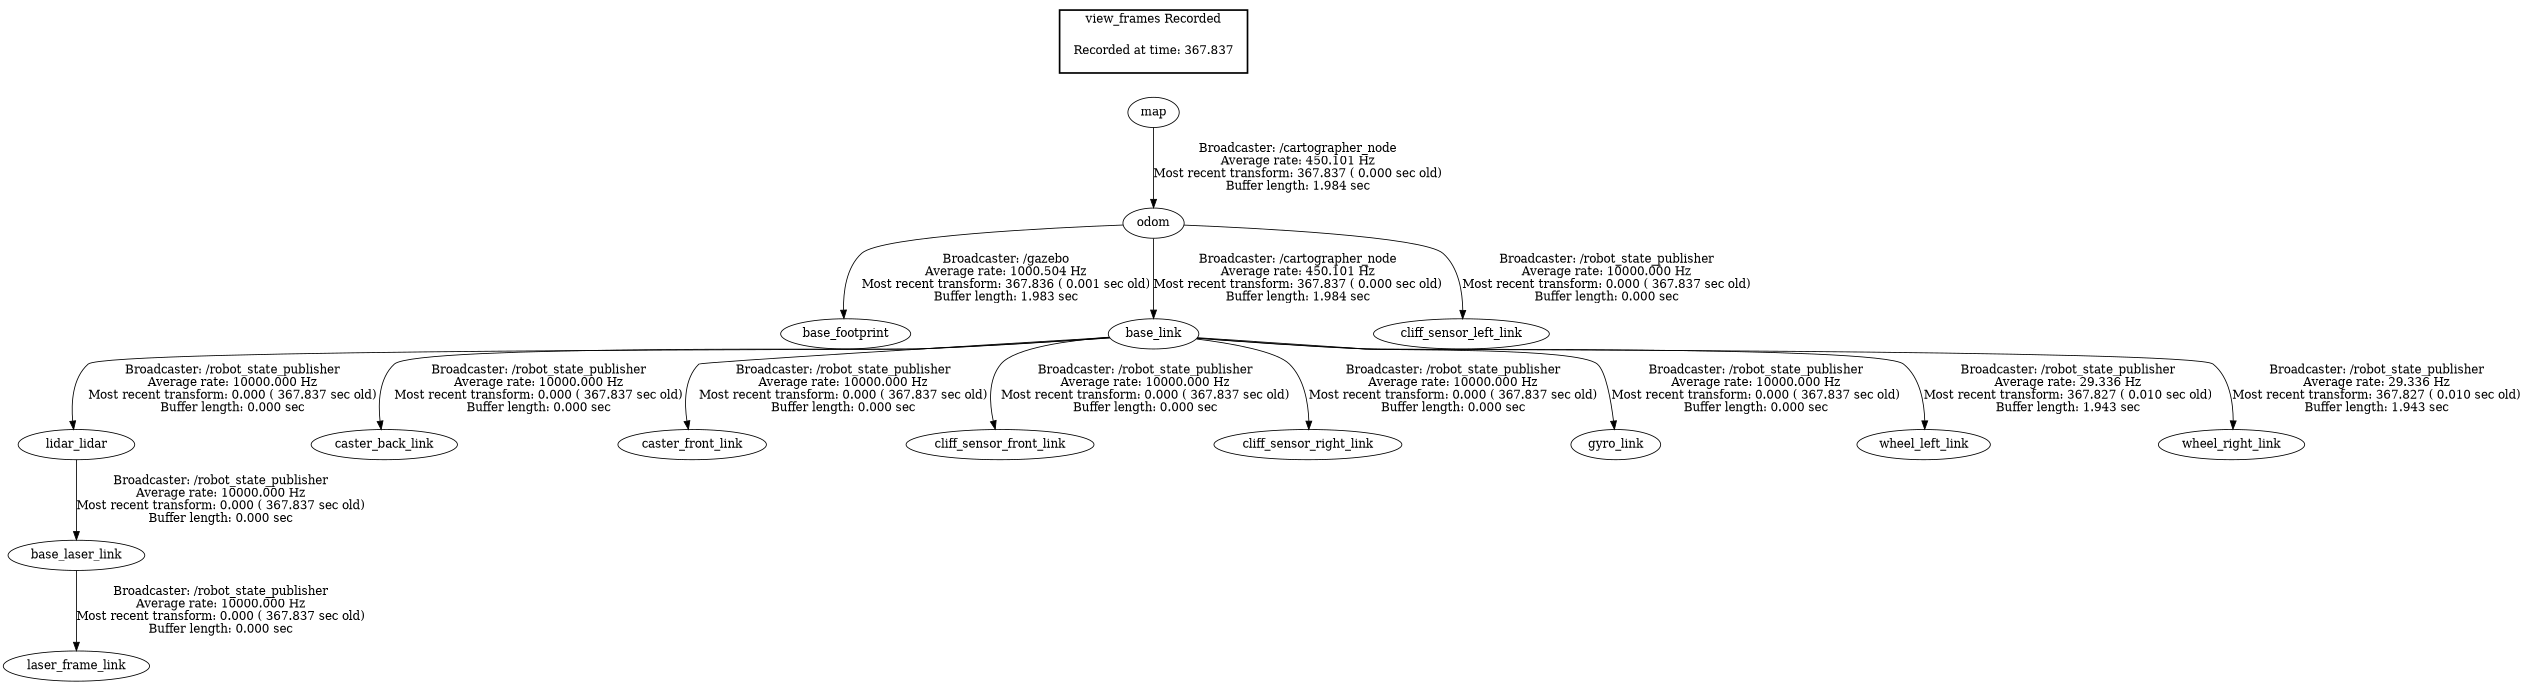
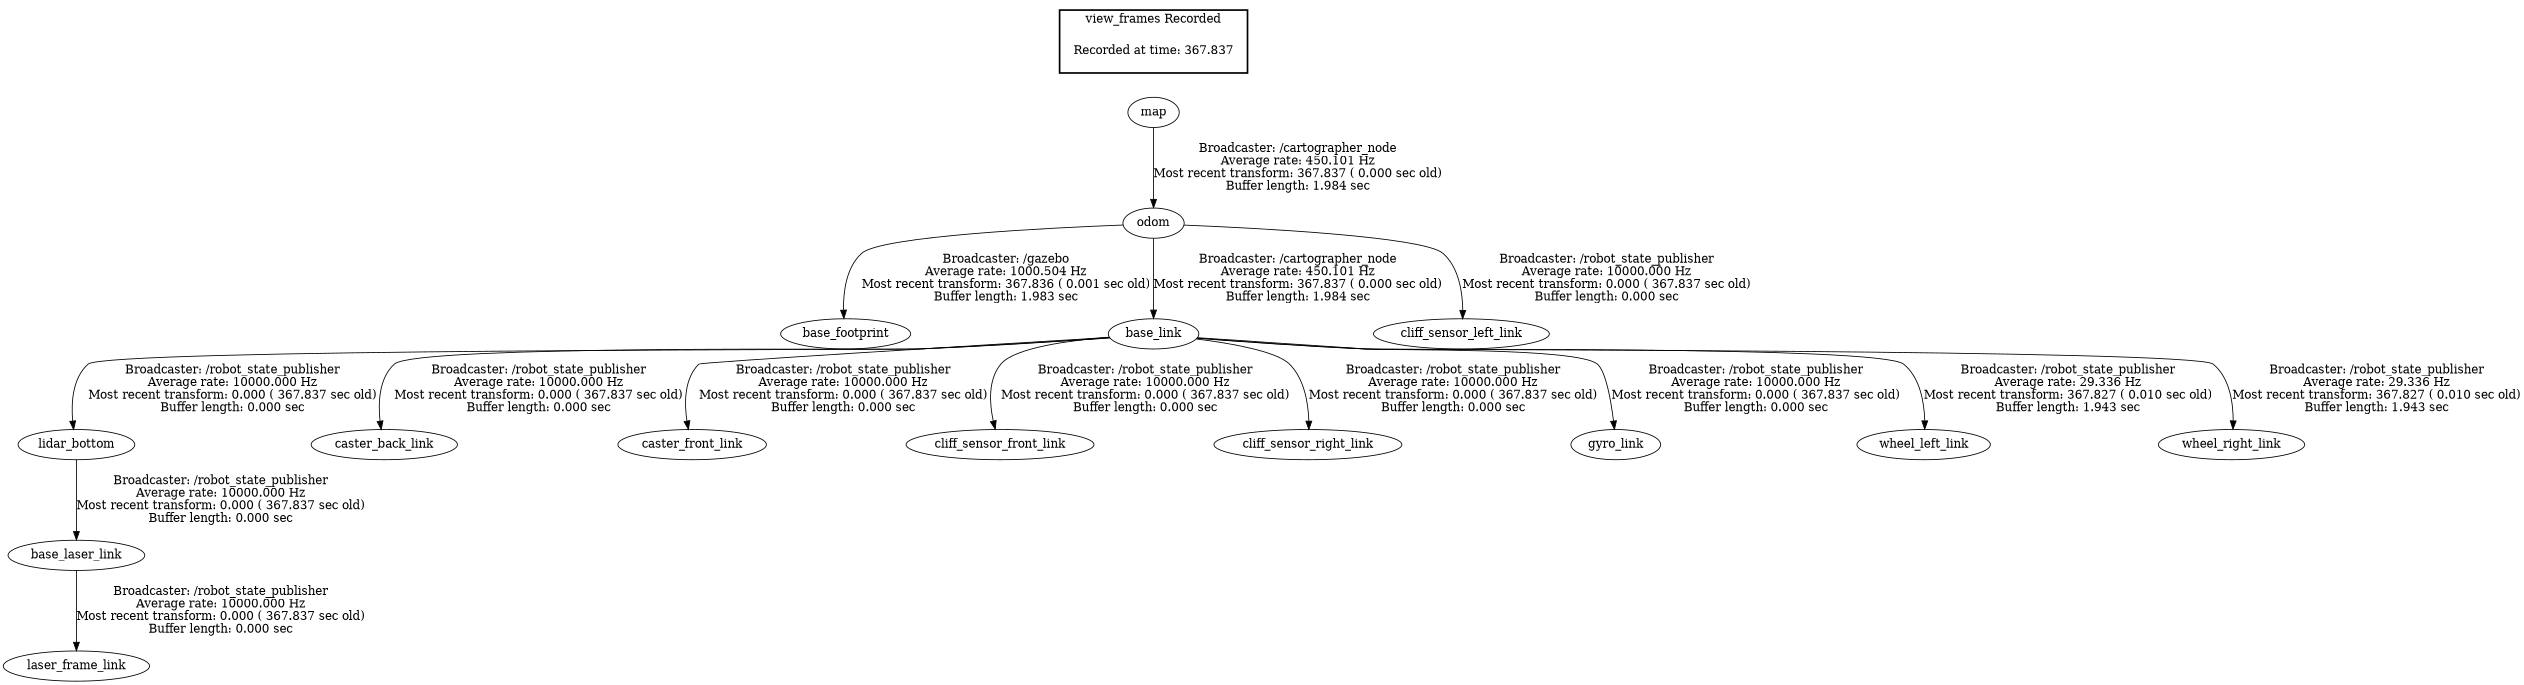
  digraph {
    "Recorded at time: 367.837" [shape=plaintext]
    map
    odom
    base_footprint
    base_link
    cliff_sensor_left_link
-   lidar_bottom [label=lidar_lidar]
+   lidar_bottom
    caster_back_link
    caster_front_link
    cliff_sensor_front_link
    cliff_sensor_right_link
    gyro_link
    wheel_left_link
    wheel_right_link
    base_laser_link
    laser_frame_link
    subgraph cluster_1 {
      color=black
      label="view_frames Recorded"
      style=bold
      "Recorded at time: 367.837"
    }
    "Recorded at time: 367.837" -> map [style=invis]
    map -> odom [label="Broadcaster: /cartographer_node\nAverage rate: 450.101 Hz\nMost recent transform: 367.837 ( 0.000 sec old)\nBuffer length: 1.984 sec\n"]
    odom -> base_footprint [label="Broadcaster: /gazebo\nAverage rate: 1000.504 Hz\nMost recent transform: 367.836 ( 0.001 sec old)\nBuffer length: 1.983 sec\n"]
    odom -> base_link [label="Broadcaster: /cartographer_node\nAverage rate: 450.101 Hz\nMost recent transform: 367.837 ( 0.000 sec old)\nBuffer length: 1.984 sec\n"]
    odom -> cliff_sensor_left_link [label="Broadcaster: /robot_state_publisher\nAverage rate: 10000.000 Hz\nMost recent transform: 0.000 ( 367.837 sec old)\nBuffer length: 0.000 sec\n"]
    base_link -> lidar_bottom [label="Broadcaster: /robot_state_publisher\nAverage rate: 10000.000 Hz\nMost recent transform: 0.000 ( 367.837 sec old)\nBuffer length: 0.000 sec\n"]
    base_link -> caster_back_link [label="Broadcaster: /robot_state_publisher\nAverage rate: 10000.000 Hz\nMost recent transform: 0.000 ( 367.837 sec old)\nBuffer length: 0.000 sec\n"]
    base_link -> caster_front_link [label="Broadcaster: /robot_state_publisher\nAverage rate: 10000.000 Hz\nMost recent transform: 0.000 ( 367.837 sec old)\nBuffer length: 0.000 sec\n"]
    base_link -> cliff_sensor_front_link [label="Broadcaster: /robot_state_publisher\nAverage rate: 10000.000 Hz\nMost recent transform: 0.000 ( 367.837 sec old)\nBuffer length: 0.000 sec\n"]
    base_link -> cliff_sensor_right_link [label="Broadcaster: /robot_state_publisher\nAverage rate: 10000.000 Hz\nMost recent transform: 0.000 ( 367.837 sec old)\nBuffer length: 0.000 sec\n"]
    base_link -> gyro_link [label="Broadcaster: /robot_state_publisher\nAverage rate: 10000.000 Hz\nMost recent transform: 0.000 ( 367.837 sec old)\nBuffer length: 0.000 sec\n"]
    base_link -> wheel_left_link [label="Broadcaster: /robot_state_publisher\nAverage rate: 29.336 Hz\nMost recent transform: 367.827 ( 0.010 sec old)\nBuffer length: 1.943 sec\n"]
    base_link -> wheel_right_link [label="Broadcaster: /robot_state_publisher\nAverage rate: 29.336 Hz\nMost recent transform: 367.827 ( 0.010 sec old)\nBuffer length: 1.943 sec\n"]
    lidar_bottom -> base_laser_link [label="Broadcaster: /robot_state_publisher\nAverage rate: 10000.000 Hz\nMost recent transform: 0.000 ( 367.837 sec old)\nBuffer length: 0.000 sec\n"]
    base_laser_link -> laser_frame_link [label="Broadcaster: /robot_state_publisher\nAverage rate: 10000.000 Hz\nMost recent transform: 0.000 ( 367.837 sec old)\nBuffer length: 0.000 sec\n"]
  }
